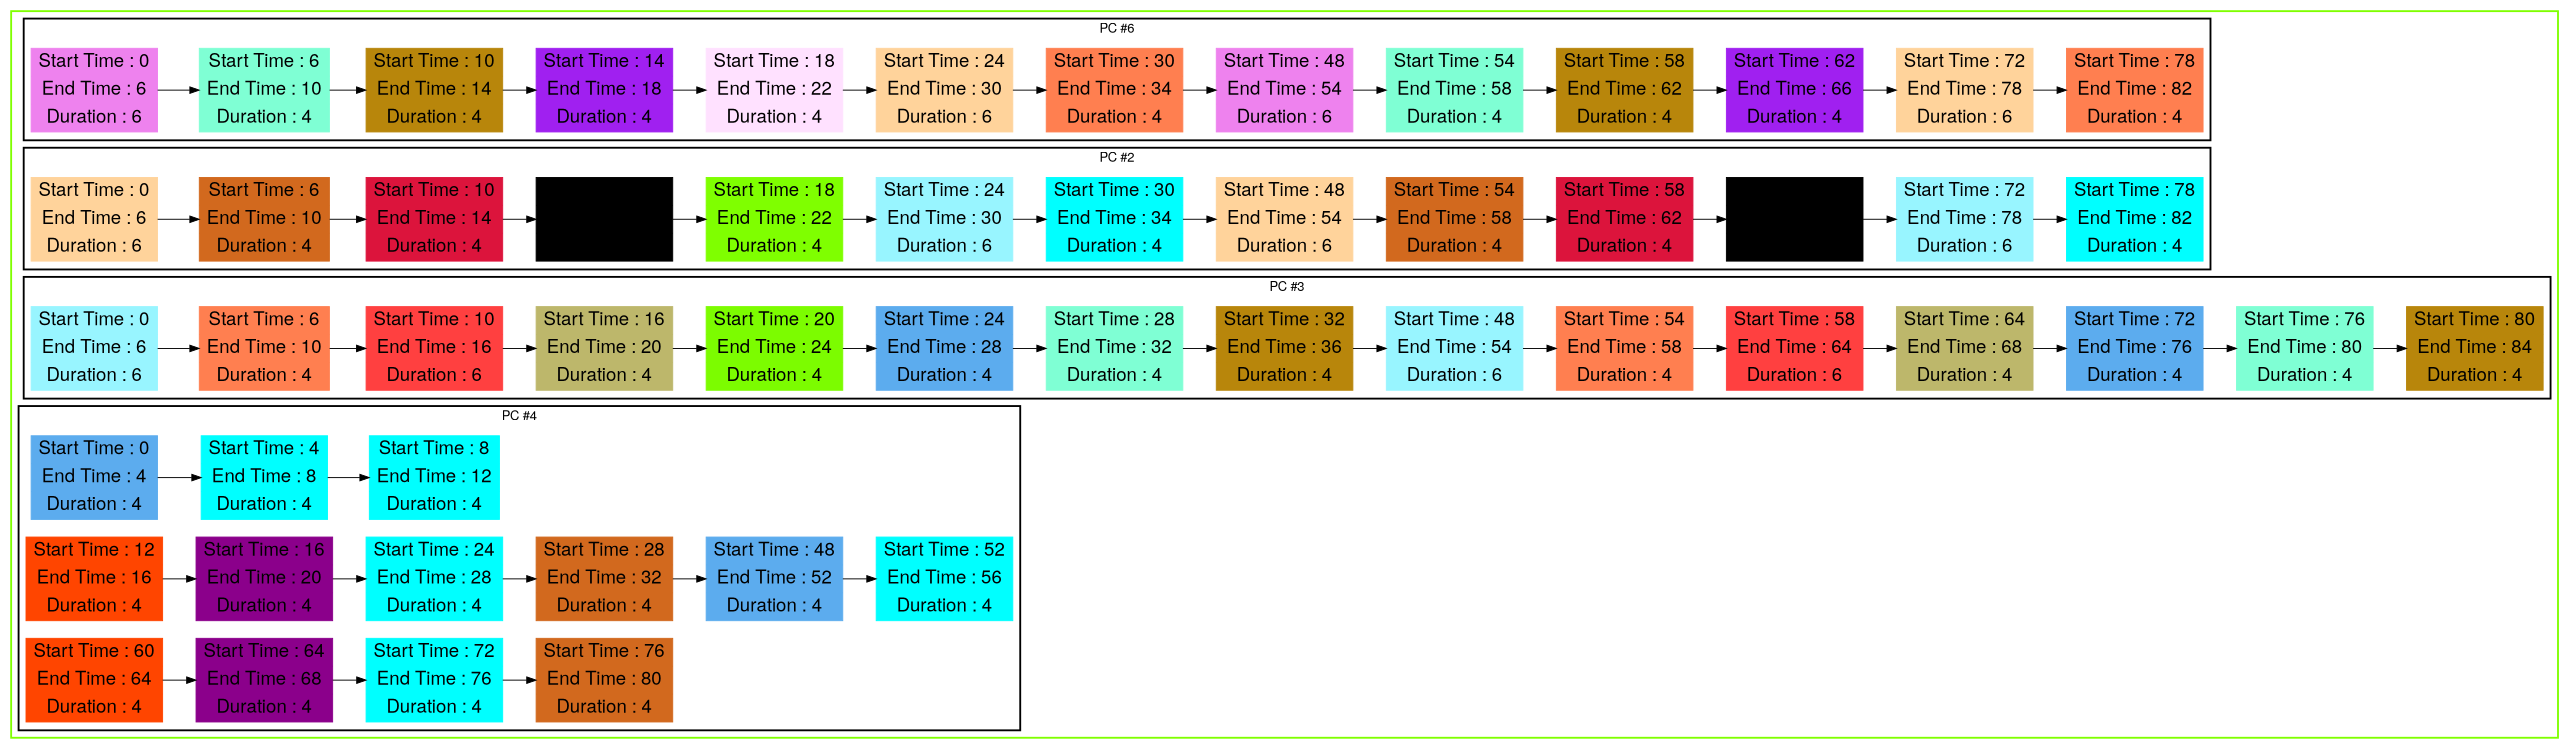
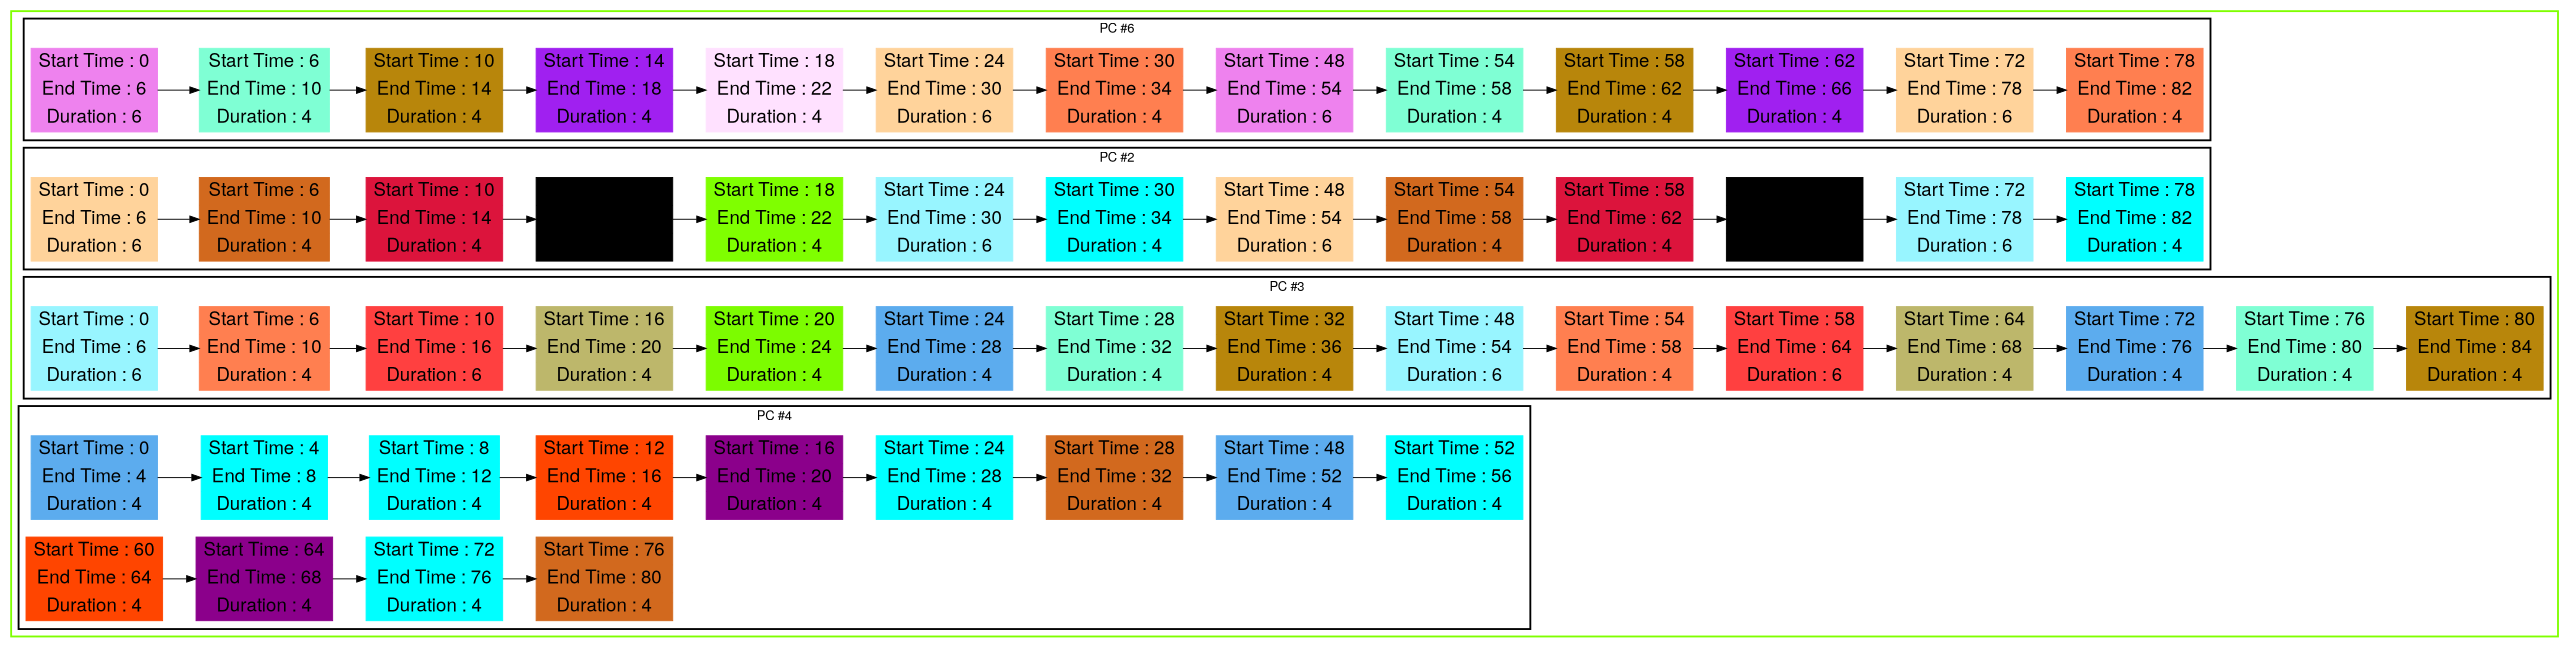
  digraph {
    fontname="Helvetica,Arial,sans-serif"
    rankdir=LR
    node [color=aquamarine fontname="Helvetica,Arial,sans-serif" fontsize=20 shape=record style=filled]
    edge [fontname="Helvetica,Arial,sans-serif"]
    n1 [color=violet label="Start Time : 0 | End Time : 6 | Duration : 6"]
    n2 [label="Start Time : 6 | End Time : 10 | Duration : 4"]
    n3 [color=darkgoldenrod label="Start Time : 10 | End Time : 14 | Duration : 4"]
    n4 [color=x11purple label="Start Time : 14 | End Time : 18 | Duration : 4"]
    n5 [color=thistle1 label="Start Time : 18 | End Time : 22 | Duration : 4"]
    n6 [color=burlywood1 label="Start Time : 24 | End Time : 30 | Duration : 6"]
    n7 [color=coral label="Start Time : 30 | End Time : 34 | Duration : 4"]
    n8 [color=violet label="Start Time : 48 | End Time : 54 | Duration : 6"]
    n9 [label="Start Time : 54 | End Time : 58 | Duration : 4"]
    n10 [color=darkgoldenrod label="Start Time : 58 | End Time : 62 | Duration : 4"]
    n11 [color=x11purple label="Start Time : 62 | End Time : 66 | Duration : 4"]
    n12 [color=burlywood1 label="Start Time : 72 | End Time : 78 | Duration : 6"]
    n13 [color=coral label="Start Time : 78 | End Time : 82 | Duration : 4"]
    n14 [color=burlywood1 label="Start Time : 0 | End Time : 6 | Duration : 6"]
    n15 [color=chocolate label="Start Time : 6 | End Time : 10 | Duration : 4"]
    n16 [color=crimson label="Start Time : 10 | End Time : 14 | Duration : 4"]
    n17 [color=cornflower label="Start Time : 14 | End Time : 18 | Duration : 4"]
    n18 [color=chartreuse label="Start Time : 18 | End Time : 22 | Duration : 4"]
    n19 [color=cadetblue1 label="Start Time : 24 | End Time : 30 | Duration : 6"]
    n20 [color=cyan label="Start Time : 30 | End Time : 34 | Duration : 4"]
    n21 [color=burlywood1 label="Start Time : 48 | End Time : 54 | Duration : 6"]
    n22 [color=chocolate label="Start Time : 54 | End Time : 58 | Duration : 4"]
    n23 [color=crimson label="Start Time : 58 | End Time : 62 | Duration : 4"]
    n24 [color=cornflower label="Start Time : 62 | End Time : 66 | Duration : 4"]
    n25 [color=cadetblue1 label="Start Time : 72 | End Time : 78 | Duration : 6"]
    n26 [color=cyan label="Start Time : 78 | End Time : 82 | Duration : 4"]
    n27 [color=cadetblue1 label="Start Time : 0 | End Time : 6 | Duration : 6"]
    n28 [color=coral label="Start Time : 6 | End Time : 10 | Duration : 4"]
    n29 [color=brown1 label="Start Time : 10 | End Time : 16 | Duration : 6"]
    n30 [color=darkkhaki label="Start Time : 16 | End Time : 20 | Duration : 4"]
    n31 [color=lawngreen label="Start Time : 20 | End Time : 24 | Duration : 4"]
    n32 [color=steelblue2 label="Start Time : 24 | End Time : 28 | Duration : 4"]
    n33 [label="Start Time : 28 | End Time : 32 | Duration : 4"]
    n34 [color=darkgoldenrod label="Start Time : 32 | End Time : 36 | Duration : 4"]
    n35 [color=cadetblue1 label="Start Time : 48 | End Time : 54 | Duration : 6"]
    n36 [color=coral label="Start Time : 54 | End Time : 58 | Duration : 4"]
    n37 [color=brown1 label="Start Time : 58 | End Time : 64 | Duration : 6"]
    n38 [color=darkkhaki label="Start Time : 64 | End Time : 68 | Duration : 4"]
    n39 [color=steelblue2 label="Start Time : 72 | End Time : 76 | Duration : 4"]
    n40 [label="Start Time : 76 | End Time : 80 | Duration : 4"]
    n41 [color=darkgoldenrod label="Start Time : 80 | End Time : 84 | Duration : 4"]
    n42 [color=steelblue2 label="Start Time : 0 | End Time : 4 | Duration : 4"]
    n43 [color=aqua label="Start Time : 4 | End Time : 8 | Duration : 4"]
    n44 [color=cyan label="Start Time : 8 | End Time : 12 | Duration : 4"]
    n45 [color=orangered1 label="Start Time : 12 | End Time : 16 | Duration : 4"]
    n46 [color=darkmagenta label="Start Time : 16 | End Time : 20 | Duration : 4"]
    n47 [color=aqua label="Start Time : 24 | End Time : 28 | Duration : 4"]
    n48 [color=chocolate label="Start Time : 28 | End Time : 32 | Duration : 4"]
    n49 [color=steelblue2 label="Start Time : 48 | End Time : 52 | Duration : 4"]
    n50 [color=aqua label="Start Time : 52 | End Time : 56 | Duration : 4"]
    n51 [color=orangered1 label="Start Time : 60 | End Time : 64 | Duration : 4"]
    n52 [color=darkmagenta label="Start Time : 64 | End Time : 68 | Duration : 4"]
    n53 [color=aqua label="Start Time : 72 | End Time : 76 | Duration : 4"]
    n54 [color=chocolate label="Start Time : 76 | End Time : 80 | Duration : 4"]
    subgraph cluster_1 {
      color=chartreuse
      style=bold
      subgraph cluster_2 {
        color=black
        label="PC #6"
        style=bold
        n1
        n2
        n3
        n4
        n5
        n6
        n7
        n8
        n9
        n10
        n11
        n12
        n13
      }
      subgraph cluster_3 {
        color=black
        label="PC #2"
        style=bold
        n14
        n15
        n16
        n17
        n18
        n19
        n20
        n21
        n22
        n23
        n24
        n25
        n26
      }
      subgraph cluster_4 {
        color=black
        label="PC #3"
        style=bold
        n27
        n28
        n29
        n30
        n31
        n32
        n33
        n34
        n35
        n36
        n37
        n38
        n39
        n40
        n41
      }
      subgraph cluster_5 {
        color=black
        label="PC #4"
        style=bold
        n42
        n43
        n44
        n45
        n46
        n47
        n48
        n49
        n50
        n51
        n52
        n53
        n54
      }
    }
    n1 -> n2
    n2 -> n3
    n3 -> n4
    n4 -> n5
    n5 -> n6
    n6 -> n7
    n7 -> n8
    n8 -> n9
    n9 -> n10
    n10 -> n11
    n11 -> n12
    n12 -> n13
    n14 -> n15
    n15 -> n16
    n16 -> n17
    n17 -> n18
    n18 -> n19
    n19 -> n20
    n20 -> n21
    n21 -> n22
    n22 -> n23
    n23 -> n24
    n24 -> n25
    n25 -> n26
    n27 -> n28
    n28 -> n29
    n29 -> n30
    n30 -> n31
    n31 -> n32
    n32 -> n33
    n33 -> n34
    n34 -> n35
    n35 -> n36
    n36 -> n37
    n37 -> n38
    n38 -> n39
    n39 -> n40
    n40 -> n41
    n42 -> n43
    n43 -> n44
+   n44 -> n45
    n45 -> n46
    n46 -> n47
    n47 -> n48
    n48 -> n49
    n49 -> n50
    n51 -> n52
    n52 -> n53
    n53 -> n54
  }
